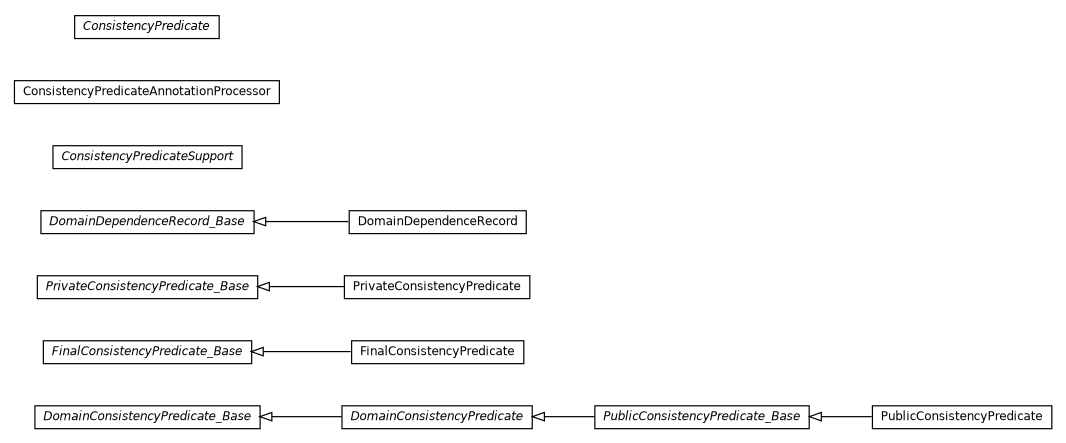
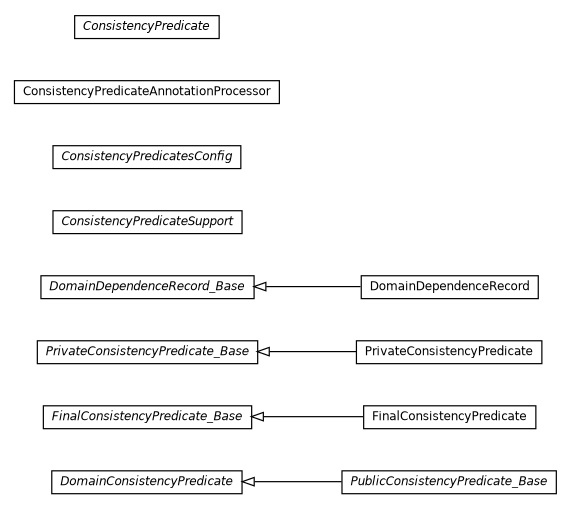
  digraph {
    nodesep=0.25
    rankdir=LR
    ranksep=0.5
    node [fontcolor=black fontname=Helvetica fontsize=10.0 shape=plaintext]
    edge [arrowtail=empty dir=back fontname=Helvetica fontsize=10 headport=p labelfontname=Helvetica labelfontsize=10 tailport=p]
    n1 [label=<<table title="pt.ist.fenixframework.consistencyPredicates.PublicConsistencyPredicate_Base" border="0" cellborder="1" cellspacing="0" cellpadding="2" port="p" href="./PublicConsistencyPredicate_Base.html"> 		<tr><td><table border="0" cellspacing="0" cellpadding="1"> <tr><td align="center" balign="center"><font face="Helvetica-Oblique"> PublicConsistencyPredicate_Base </font></td></tr> 		</table></td></tr> 		</table>>]
-   n2 [label=<<table title="pt.ist.fenixframework.consistencyPredicates.PublicConsistencyPredicate" border="0" cellborder="1" cellspacing="0" cellpadding="2" port="p" href="./PublicConsistencyPredicate.html"> 		<tr><td><table border="0" cellspacing="0" cellpadding="1"> <tr><td align="center" balign="center"> PublicConsistencyPredicate </td></tr> 		</table></td></tr> 		</table>>]
    n3 [label=<<table title="pt.ist.fenixframework.consistencyPredicates.FinalConsistencyPredicate_Base" border="0" cellborder="1" cellspacing="0" cellpadding="2" port="p" href="./FinalConsistencyPredicate_Base.html"> 		<tr><td><table border="0" cellspacing="0" cellpadding="1"> <tr><td align="center" balign="center"><font face="Helvetica-Oblique"> FinalConsistencyPredicate_Base </font></td></tr> 		</table></td></tr> 		</table>>]
    n4 [label=<<table title="pt.ist.fenixframework.consistencyPredicates.FinalConsistencyPredicate" border="0" cellborder="1" cellspacing="0" cellpadding="2" port="p" href="./FinalConsistencyPredicate.html"> 		<tr><td><table border="0" cellspacing="0" cellpadding="1"> <tr><td align="center" balign="center"> FinalConsistencyPredicate </td></tr> 		</table></td></tr> 		</table>>]
    n5 [label=<<table title="pt.ist.fenixframework.consistencyPredicates.PrivateConsistencyPredicate_Base" border="0" cellborder="1" cellspacing="0" cellpadding="2" port="p" href="./PrivateConsistencyPredicate_Base.html"> 		<tr><td><table border="0" cellspacing="0" cellpadding="1"> <tr><td align="center" balign="center"><font face="Helvetica-Oblique"> PrivateConsistencyPredicate_Base </font></td></tr> 		</table></td></tr> 		</table>>]
    n6 [label=<<table title="pt.ist.fenixframework.consistencyPredicates.PrivateConsistencyPredicate" border="0" cellborder="1" cellspacing="0" cellpadding="2" port="p" href="./PrivateConsistencyPredicate.html"> 		<tr><td><table border="0" cellspacing="0" cellpadding="1"> <tr><td align="center" balign="center"> PrivateConsistencyPredicate </td></tr> 		</table></td></tr> 		</table>>]
    n7 [label=<<table title="pt.ist.fenixframework.consistencyPredicates.DomainDependenceRecord_Base" border="0" cellborder="1" cellspacing="0" cellpadding="2" port="p" href="./DomainDependenceRecord_Base.html"> 		<tr><td><table border="0" cellspacing="0" cellpadding="1"> <tr><td align="center" balign="center"><font face="Helvetica-Oblique"> DomainDependenceRecord_Base </font></td></tr> 		</table></td></tr> 		</table>>]
    n8 [label=<<table title="pt.ist.fenixframework.consistencyPredicates.DomainDependenceRecord" border="0" cellborder="1" cellspacing="0" cellpadding="2" port="p" href="./DomainDependenceRecord.html"> 		<tr><td><table border="0" cellspacing="0" cellpadding="1"> <tr><td align="center" balign="center"> DomainDependenceRecord </td></tr> 		</table></td></tr> 		</table>>]
-   n9 [label=<<table title="pt.ist.fenixframework.consistencyPredicates.DomainConsistencyPredicate_Base" border="0" cellborder="1" cellspacing="0" cellpadding="2" port="p" href="./DomainConsistencyPredicate_Base.html"> 		<tr><td><table border="0" cellspacing="0" cellpadding="1"> <tr><td align="center" balign="center"><font face="Helvetica-Oblique"> DomainConsistencyPredicate_Base </font></td></tr> 		</table></td></tr> 		</table>>]
    n10 [label=<<table title="pt.ist.fenixframework.consistencyPredicates.DomainConsistencyPredicate" border="0" cellborder="1" cellspacing="0" cellpadding="2" port="p" href="./DomainConsistencyPredicate.html"> 		<tr><td><table border="0" cellspacing="0" cellpadding="1"> <tr><td align="center" balign="center"><font face="Helvetica-Oblique"> DomainConsistencyPredicate </font></td></tr> 		</table></td></tr> 		</table>>]
    n11 [label=<<table title="pt.ist.fenixframework.consistencyPredicates.ConsistencyPredicateSupport" border="0" cellborder="1" cellspacing="0" cellpadding="2" port="p" href="./ConsistencyPredicateSupport.html"> 		<tr><td><table border="0" cellspacing="0" cellpadding="1"> <tr><td align="center" balign="center"><font face="Helvetica-Oblique"> ConsistencyPredicateSupport </font></td></tr> 		</table></td></tr> 		</table>>]
+   n12 [label=<<table title="pt.ist.fenixframework.consistencyPredicates.ConsistencyPredicatesConfig" border="0" cellborder="1" cellspacing="0" cellpadding="2" port="p" href="./ConsistencyPredicatesConfig.html"> 		<tr><td><table border="0" cellspacing="0" cellpadding="1"> <tr><td align="center" balign="center"><font face="Helvetica-Oblique"> ConsistencyPredicatesConfig </font></td></tr> 		</table></td></tr> 		</table>>]
    n13 [label=<<table title="pt.ist.fenixframework.consistencyPredicates.ConsistencyPredicateAnnotationProcessor" border="0" cellborder="1" cellspacing="0" cellpadding="2" port="p" href="./ConsistencyPredicateAnnotationProcessor.html"> 		<tr><td><table border="0" cellspacing="0" cellpadding="1"> <tr><td align="center" balign="center"> ConsistencyPredicateAnnotationProcessor </td></tr> 		</table></td></tr> 		</table>>]
    n14 [label=<<table title="pt.ist.fenixframework.consistencyPredicates.ConsistencyPredicate" border="0" cellborder="1" cellspacing="0" cellpadding="2" port="p" href="./ConsistencyPredicate.html"> 		<tr><td><table border="0" cellspacing="0" cellpadding="1"> <tr><td align="center" balign="center"><font face="Helvetica-Oblique"> ConsistencyPredicate </font></td></tr> 		</table></td></tr> 		</table>>]
-   n1 -> n2
    n3 -> n4
    n5 -> n6
    n7 -> n8
-   n9 -> n10
    n10 -> n1
  }
